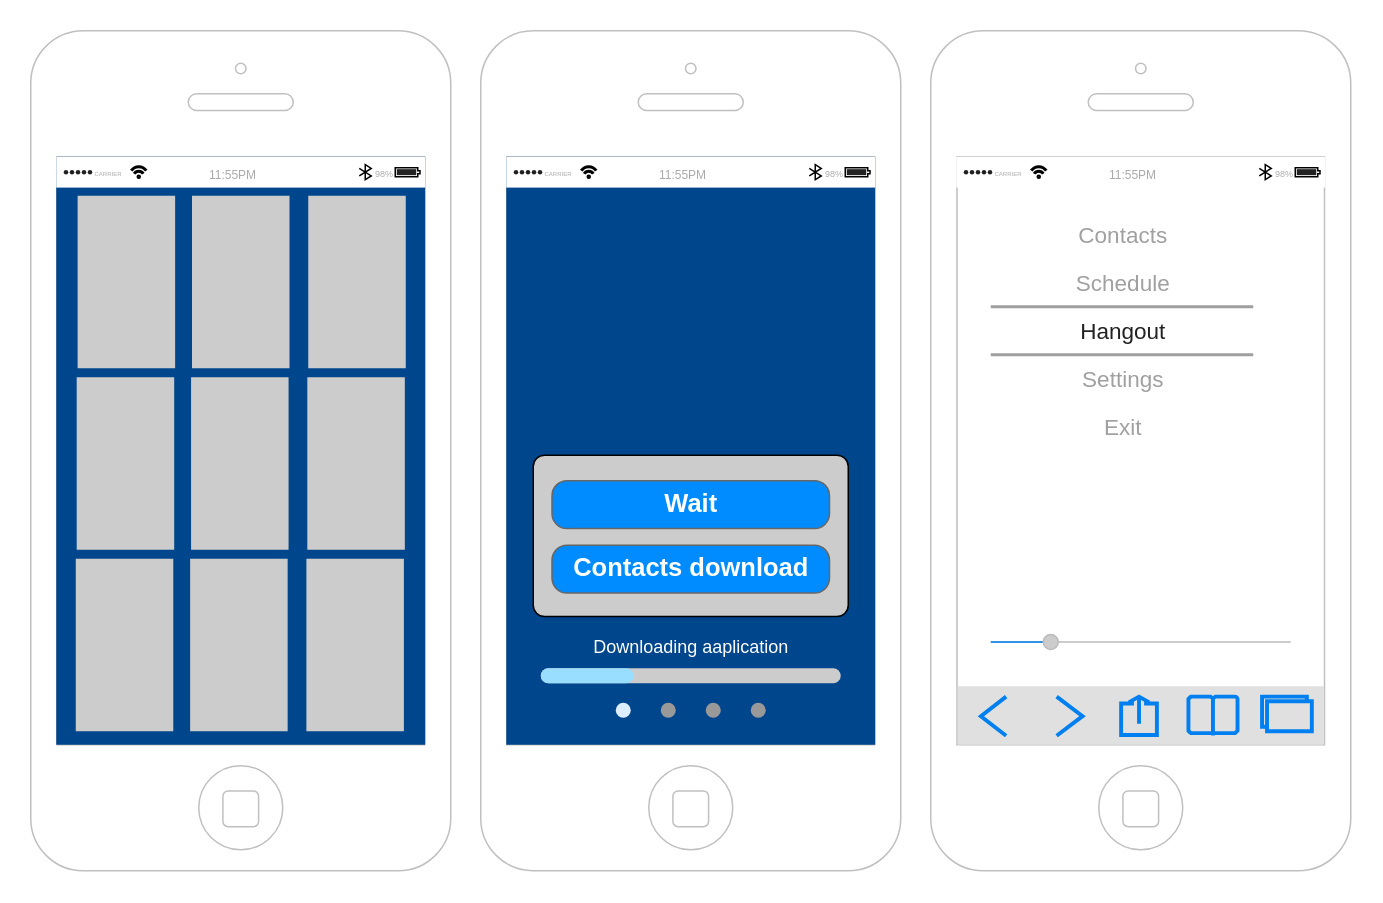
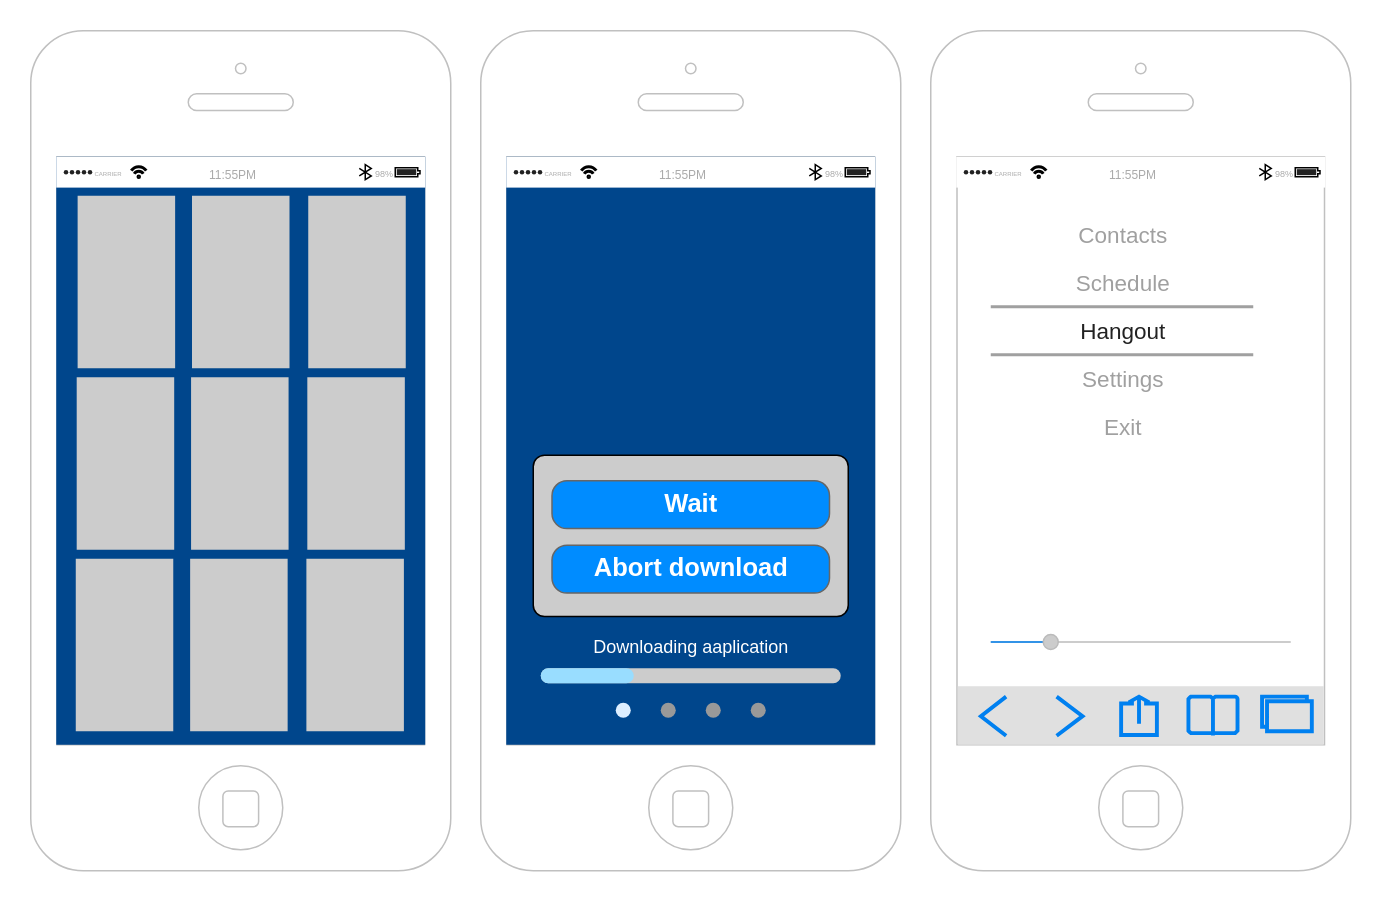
  <mxCell id="0" />
  <mxCell id="1" parent="0" />
  <mxCell id="2" value="" style="html=1;verticalLabelPosition=bottom;labelBackgroundColor=#ffffff;verticalAlign=top;shadow=0;dashed=0;strokeWidth=1;shape=mxgraph.ios7.misc.iphone;strokeColor=#c0c0c0;" parent="1" vertex="1"><mxGeometry x="20" y="20" width="280" height="560" as="geometry" /></mxCell>
  <mxCell id="3" value="" style="rounded=0;whiteSpace=wrap;html=1;strokeColor=none;fillColor=#00468C;" parent="1" vertex="1"><mxGeometry x="37" y="104" width="246" height="392" as="geometry" /></mxCell>
  <mxCell id="4" value="" style="rounded=0;whiteSpace=wrap;html=1;rotation=-90;strokeColor=none;fillColor=#CCCCCC;" parent="1" vertex="1"><mxGeometry x="26.25" y="155" width="115" height="65" as="geometry" /></mxCell>
  <mxCell id="5" value="" style="rounded=0;whiteSpace=wrap;html=1;rotation=-90;strokeColor=none;fillColor=#CCCCCC;" parent="1" vertex="1"><mxGeometry x="102.5" y="155" width="115" height="65" as="geometry" /></mxCell>
  <mxCell id="6" value="" style="rounded=0;whiteSpace=wrap;html=1;rotation=-90;strokeColor=none;fillColor=#CCCCCC;" parent="1" vertex="1"><mxGeometry x="180" y="155" width="115" height="65" as="geometry" /></mxCell>
  <mxCell id="7" value="" style="rounded=0;whiteSpace=wrap;html=1;rotation=-90;strokeColor=none;fillColor=#CCCCCC;" parent="1" vertex="1"><mxGeometry x="25.63" y="276" width="115" height="65" as="geometry" /></mxCell>
  <mxCell id="8" value="" style="rounded=0;whiteSpace=wrap;html=1;rotation=-90;strokeColor=none;fillColor=#CCCCCC;" parent="1" vertex="1"><mxGeometry x="101.88" y="276" width="115" height="65" as="geometry" /></mxCell>
  <mxCell id="9" value="" style="rounded=0;whiteSpace=wrap;html=1;rotation=-90;strokeColor=none;fillColor=#CCCCCC;" parent="1" vertex="1"><mxGeometry x="179.38" y="276" width="115" height="65" as="geometry" /></mxCell>
  <mxCell id="10" value="" style="rounded=0;whiteSpace=wrap;html=1;rotation=-90;strokeColor=none;fillColor=#CCCCCC;" parent="1" vertex="1"><mxGeometry x="25.01" y="397" width="115" height="65" as="geometry" /></mxCell>
  <mxCell id="11" value="" style="rounded=0;whiteSpace=wrap;html=1;rotation=-90;strokeColor=none;fillColor=#CCCCCC;" parent="1" vertex="1"><mxGeometry x="101.26" y="397" width="115" height="65" as="geometry" /></mxCell>
  <mxCell id="12" value="" style="rounded=0;whiteSpace=wrap;html=1;rotation=-90;strokeColor=none;fillColor=#CCCCCC;" parent="1" vertex="1"><mxGeometry x="178.76" y="397" width="115" height="65" as="geometry" /></mxCell>
  <mxCell id="13" value="" style="html=1;verticalLabelPosition=bottom;labelBackgroundColor=#ffffff;verticalAlign=top;shadow=0;dashed=0;strokeWidth=1;shape=mxgraph.ios7.misc.iphone;strokeColor=#c0c0c0;" parent="1" vertex="1"><mxGeometry x="320" y="20" width="280" height="560" as="geometry" /></mxCell>
  <mxCell id="14" value="" style="rounded=0;whiteSpace=wrap;html=1;strokeColor=none;fillColor=#00468C;" parent="1" vertex="1"><mxGeometry x="337" y="104" width="246" height="392" as="geometry" /></mxCell>
  <mxCell id="15" value="Downloading aaplication" style="verticalLabelPosition=top;shadow=0;dashed=0;align=center;html=1;verticalAlign=bottom;strokeWidth=1;shape=mxgraph.mockup.misc.progressBar;fillColor=#cccccc;strokeColor=none;fillColor2=#99ddff;barPos=31;labelPosition=center;fontColor=#FFFFFF;" parent="1" vertex="1"><mxGeometry x="360" y="440" width="200" height="20" as="geometry" /></mxCell>
  <mxCell id="16" value="" style="verticalLabelPosition=bottom;shadow=0;dashed=0;align=center;html=1;verticalAlign=top;strokeWidth=1;shape=mxgraph.mockup.navigation.pageControl;fillColor=#999999;strokeColor=#ddeeff;" parent="1" vertex="1"><mxGeometry x="410" y="458" width="100" height="30" as="geometry" /></mxCell>
  <mxCell id="17" value="" style="rounded=1;whiteSpace=wrap;html=1;fontFamily=Helvetica;fontSize=12;fontColor=#000000;align=center;fillColor=#CCCCCC;rotation=-90;arcSize=7;" parent="1" vertex="1"><mxGeometry x="406.25" y="251.75" width="107.5" height="210" as="geometry" /></mxCell>
  <mxCell id="18" value="" style="group" parent="1" vertex="1" connectable="0"><mxGeometry x="367.5" y="320" width="185" height="74.9" as="geometry" /></mxCell>
  <mxCell id="19" value="Wait" style="strokeWidth=1;shadow=0;dashed=0;align=center;html=1;shape=mxgraph.mockup.buttons.button;strokeColor=#666666;fontColor=#ffffff;mainText=;buttonStyle=round;fontSize=17;fontStyle=1;fillColor=#008cff;whiteSpace=wrap;" parent="18" vertex="1"><mxGeometry width="185" height="31.9" as="geometry" /></mxCell>
- <mxCell id="20" value="Contacts download" style="strokeWidth=1;shadow=0;dashed=0;align=center;html=1;shape=mxgraph.mockup.buttons.button;strokeColor=#666666;fontColor=#ffffff;mainText=;buttonStyle=round;fontSize=17;fontStyle=1;fillColor=#008cff;whiteSpace=wrap;" parent="18" vertex="1"><mxGeometry y="43" width="185" height="31.9" as="geometry" /></mxCell>
+ <mxCell id="20" value="Abort download" style="strokeWidth=1;shadow=0;dashed=0;align=center;html=1;shape=mxgraph.mockup.buttons.button;strokeColor=#666666;fontColor=#ffffff;mainText=;buttonStyle=round;fontSize=17;fontStyle=1;fillColor=#008cff;whiteSpace=wrap;" parent="18" vertex="1"><mxGeometry y="43" width="185" height="31.9" as="geometry" /></mxCell>
  <mxCell id="21" value="" style="html=1;verticalLabelPosition=bottom;labelBackgroundColor=#ffffff;verticalAlign=top;shadow=0;dashed=0;strokeWidth=1;shape=mxgraph.ios7.misc.iphone;strokeColor=#c0c0c0;" parent="1" vertex="1"><mxGeometry x="620" y="20" width="280" height="560" as="geometry" /></mxCell>
  <mxCell id="22" value="" style="html=1;strokeWidth=1;shadow=0;dashed=0;shape=mxgraph.ios7ui.appBar;fillColor=#ffffff;gradientColor=none;fontColor=#FFFFFF;" parent="1" vertex="1"><mxGeometry x="337" y="104" width="246" height="20.57" as="geometry" /></mxCell>
  <mxCell id="23" value="CARRIER" style="shape=rect;align=left;fontSize=8;spacingLeft=24;fontSize=4;fontColor=#aaaaaa;strokeColor=none;fillColor=none;spacingTop=4;" parent="22" vertex="1"><mxGeometry y="0.5" width="50" height="13" relative="1" as="geometry"><mxPoint y="-6.5" as="offset" /></mxGeometry></mxCell>
  <mxCell id="24" value="11:55PM" style="shape=rect;fontSize=8;fontColor=#aaaaaa;strokeColor=none;fillColor=none;spacingTop=4;" parent="22" vertex="1"><mxGeometry x="0.5" y="0.5" width="50" height="13" relative="1" as="geometry"><mxPoint x="-30" y="-6.5" as="offset" /></mxGeometry></mxCell>
  <mxCell id="25" value="98%" style="shape=rect;align=right;fontSize=8;spacingRight=19;fontSize=6;fontColor=#aaaaaa;strokeColor=none;fillColor=none;spacingTop=4;" parent="22" vertex="1"><mxGeometry x="1" y="0.5" width="45" height="13" relative="1" as="geometry"><mxPoint x="-45" y="-6.5" as="offset" /></mxGeometry></mxCell>
  <mxCell id="26" value="" style="html=1;strokeWidth=1;shadow=0;dashed=0;shape=mxgraph.ios7ui.appBar;fillColor=#ffffff;gradientColor=none;fontColor=#FFFFFF;" parent="1" vertex="1"><mxGeometry x="637" y="104" width="246" height="20.57" as="geometry" /></mxCell>
  <mxCell id="27" value="CARRIER" style="shape=rect;align=left;fontSize=8;spacingLeft=24;fontSize=4;fontColor=#aaaaaa;strokeColor=none;fillColor=none;spacingTop=4;" parent="26" vertex="1"><mxGeometry y="0.5" width="50" height="13" relative="1" as="geometry"><mxPoint y="-6.5" as="offset" /></mxGeometry></mxCell>
  <mxCell id="28" value="11:55PM" style="shape=rect;fontSize=8;fontColor=#aaaaaa;strokeColor=none;fillColor=none;spacingTop=4;" parent="26" vertex="1"><mxGeometry x="0.5" y="0.5" width="50" height="13" relative="1" as="geometry"><mxPoint x="-30" y="-6.5" as="offset" /></mxGeometry></mxCell>
  <mxCell id="29" value="98%" style="shape=rect;align=right;fontSize=8;spacingRight=19;fontSize=6;fontColor=#aaaaaa;strokeColor=none;fillColor=none;spacingTop=4;" parent="26" vertex="1"><mxGeometry x="1" y="0.5" width="45" height="13" relative="1" as="geometry"><mxPoint x="-45" y="-6.5" as="offset" /></mxGeometry></mxCell>
  <mxCell id="30" value="" style="html=1;strokeWidth=1;shadow=0;dashed=0;shape=mxgraph.ios7ui.appBar;fillColor=#ffffff;gradientColor=none;fontColor=#FFFFFF;" parent="1" vertex="1"><mxGeometry x="37" y="104" width="246" height="20.57" as="geometry" /></mxCell>
  <mxCell id="31" value="CARRIER" style="shape=rect;align=left;fontSize=8;spacingLeft=24;fontSize=4;fontColor=#aaaaaa;strokeColor=none;fillColor=none;spacingTop=4;" parent="30" vertex="1"><mxGeometry y="0.5" width="50" height="13" relative="1" as="geometry"><mxPoint y="-6.5" as="offset" /></mxGeometry></mxCell>
  <mxCell id="32" value="11:55PM" style="shape=rect;fontSize=8;fontColor=#aaaaaa;strokeColor=none;fillColor=none;spacingTop=4;" parent="30" vertex="1"><mxGeometry x="0.5" y="0.5" width="50" height="13" relative="1" as="geometry"><mxPoint x="-30" y="-6.5" as="offset" /></mxGeometry></mxCell>
  <mxCell id="33" value="98%" style="shape=rect;align=right;fontSize=8;spacingRight=19;fontSize=6;fontColor=#aaaaaa;strokeColor=none;fillColor=none;spacingTop=4;" parent="30" vertex="1"><mxGeometry x="1" y="0.5" width="45" height="13" relative="1" as="geometry"><mxPoint x="-45" y="-6.5" as="offset" /></mxGeometry></mxCell>
  <mxCell id="34" value="" style="html=1;strokeWidth=1;shadow=0;dashed=0;shape=mxgraph.ios7ui.anchor;fontColor=#FFFFFF;fillColor=#CCCCCC;" parent="1" vertex="1"><mxGeometry x="660" y="140" width="175" height="160" as="geometry" /></mxCell>
  <mxCell id="35" value="Contacts" style="html=1;strokeWidth=1;shadow=0;dashed=0;shape=mxgraph.ios7ui.anchor;fontSize=15;fontColor=#a0a0a0;resizeWidth=1;" parent="34" vertex="1"><mxGeometry width="175" height="32" relative="1" as="geometry" /></mxCell>
  <mxCell id="36" value="Schedule" style="html=1;strokeWidth=1;shadow=0;dashed=0;shape=mxgraph.ios7ui.anchor;fontSize=15;fontColor=#a0a0a0;resizeWidth=1;" parent="34" vertex="1"><mxGeometry width="175" height="32" relative="1" as="geometry"><mxPoint y="32" as="offset" /></mxGeometry></mxCell>
  <mxCell id="37" value="Hangout" style="html=1;strokeWidth=1;shadow=0;dashed=0;shape=mxgraph.ios7ui.horLines;fontSize=15;fontColor=#222222;strokeColor=#a0a0a0;fillColor=none;strokeWidth=2;resizeWidth=1;" parent="34" vertex="1"><mxGeometry width="175" height="32" relative="1" as="geometry"><mxPoint y="64" as="offset" /></mxGeometry></mxCell>
  <mxCell id="38" value="Settings" style="html=1;strokeWidth=1;shadow=0;dashed=0;shape=mxgraph.ios7ui.anchor;fontSize=15;fontColor=#a0a0a0;resizeWidth=1;" parent="34" vertex="1"><mxGeometry width="175" height="32" relative="1" as="geometry"><mxPoint y="96" as="offset" /></mxGeometry></mxCell>
  <mxCell id="39" value="Exit" style="html=1;strokeWidth=1;shadow=0;dashed=0;shape=mxgraph.ios7ui.anchor;fontSize=15;fontColor=#a0a0a0;resizeWidth=1;" parent="34" vertex="1"><mxGeometry width="175" height="32" relative="1" as="geometry"><mxPoint y="128" as="offset" /></mxGeometry></mxCell>
  <mxCell id="40" value="" style="html=1;verticalLabelPosition=bottom;labelBackgroundColor=#ffffff;verticalAlign=top;shadow=0;dashed=0;strokeWidth=2;shape=mxgraph.ios7.misc.contacts_bar;strokeColor=#0080F0;fillColor=#e0e0e0;fontColor=#FFFFFF;" parent="1" vertex="1"><mxGeometry x="638" y="457" width="244" height="39.04" as="geometry" /></mxCell>
  <mxCell id="41" value="" style="html=1;verticalLabelPosition=bottom;labelBackgroundColor=#ffffff;verticalAlign=top;shadow=0;dashed=0;strokeWidth=1;shape=mxgraph.ios7ui.slider;barPos=20;strokeColor=#0080f0;strokeColor2=#a0a0a0;fontColor=#FFFFFF;fillColor=#CCCCCC;" parent="1" vertex="1"><mxGeometry x="660" y="420" width="200" height="15" as="geometry" /></mxCell>
